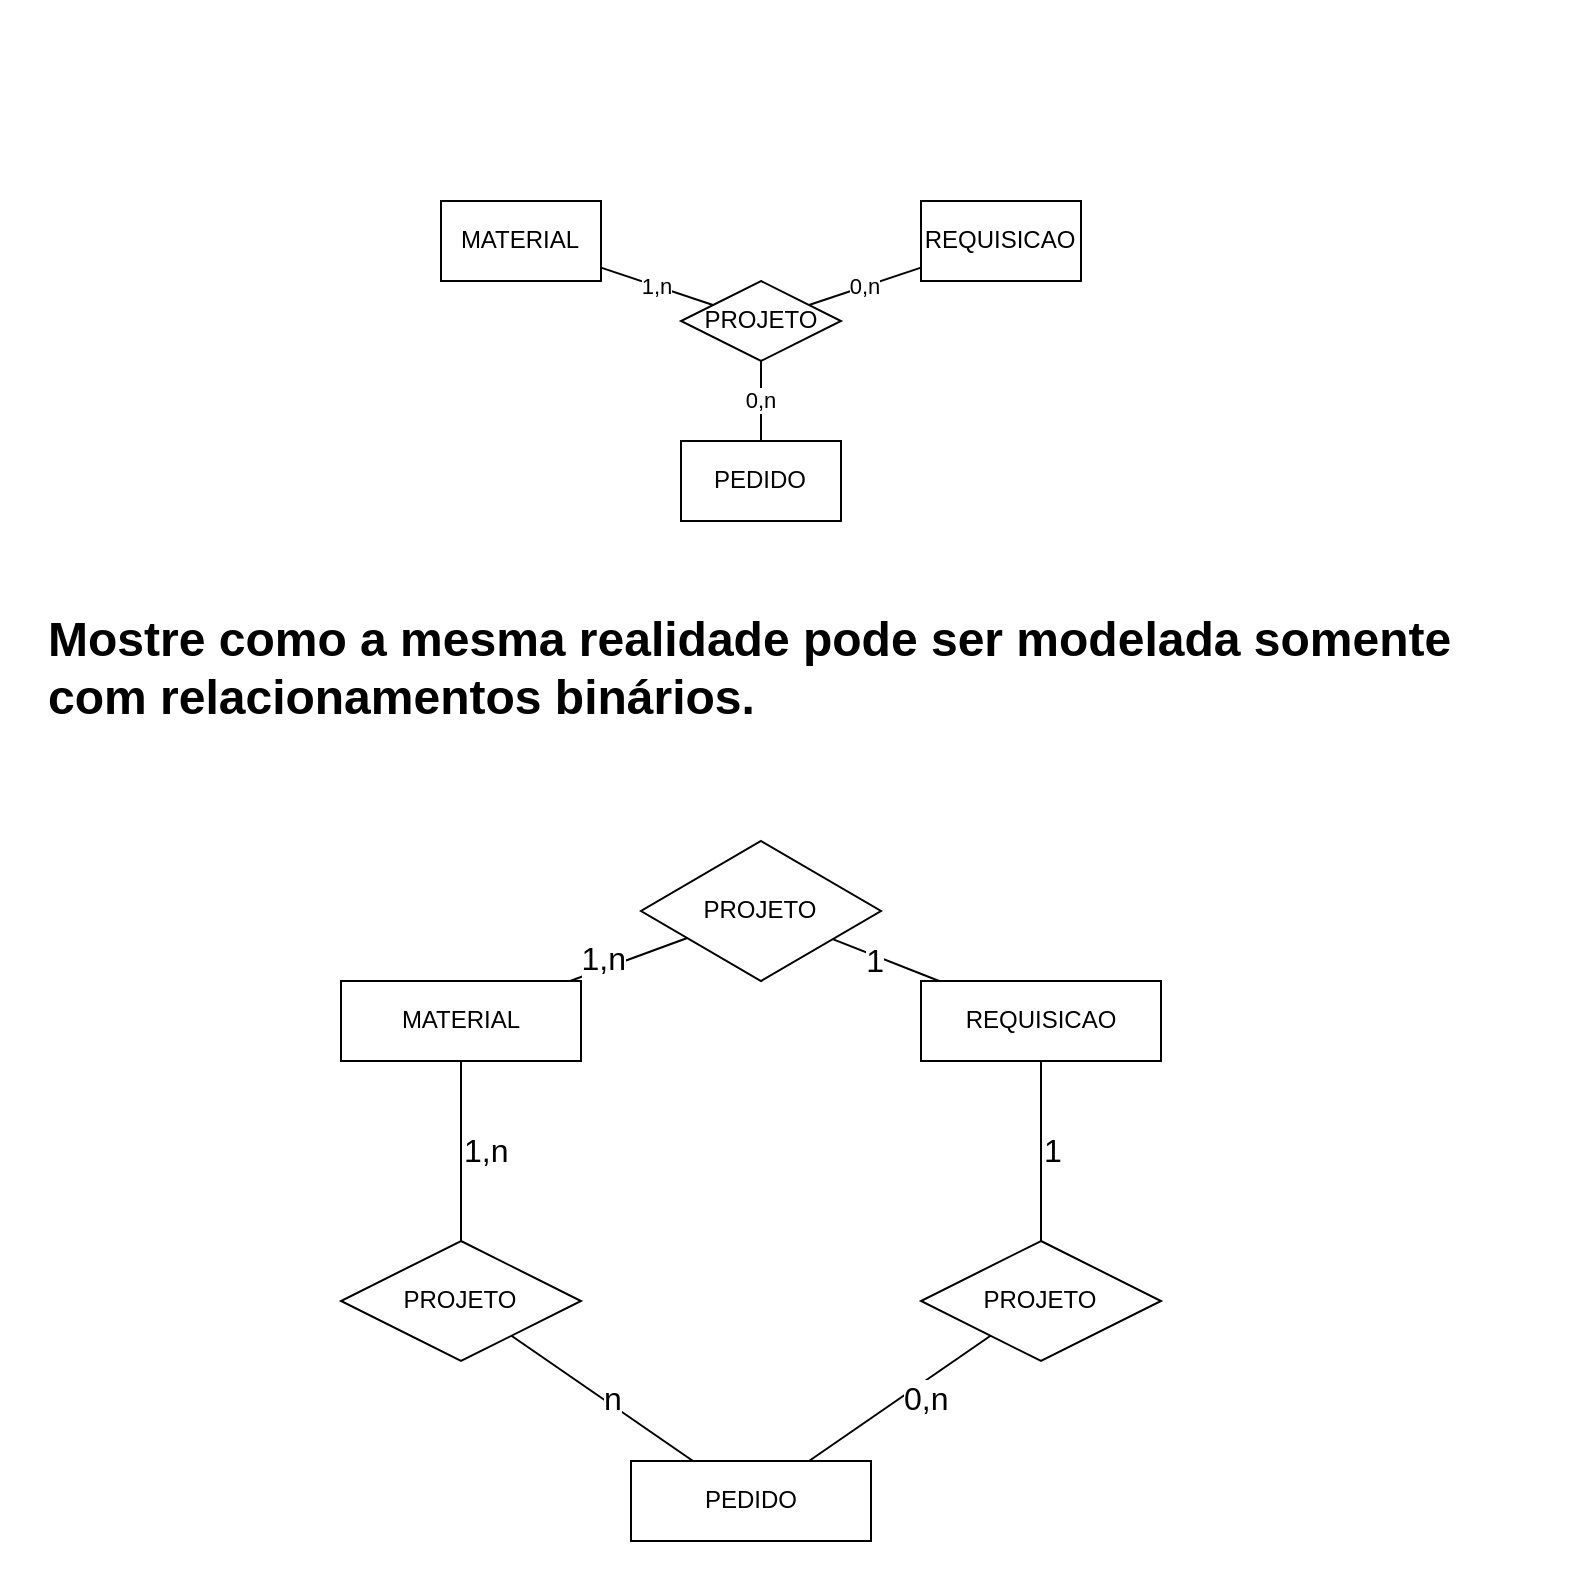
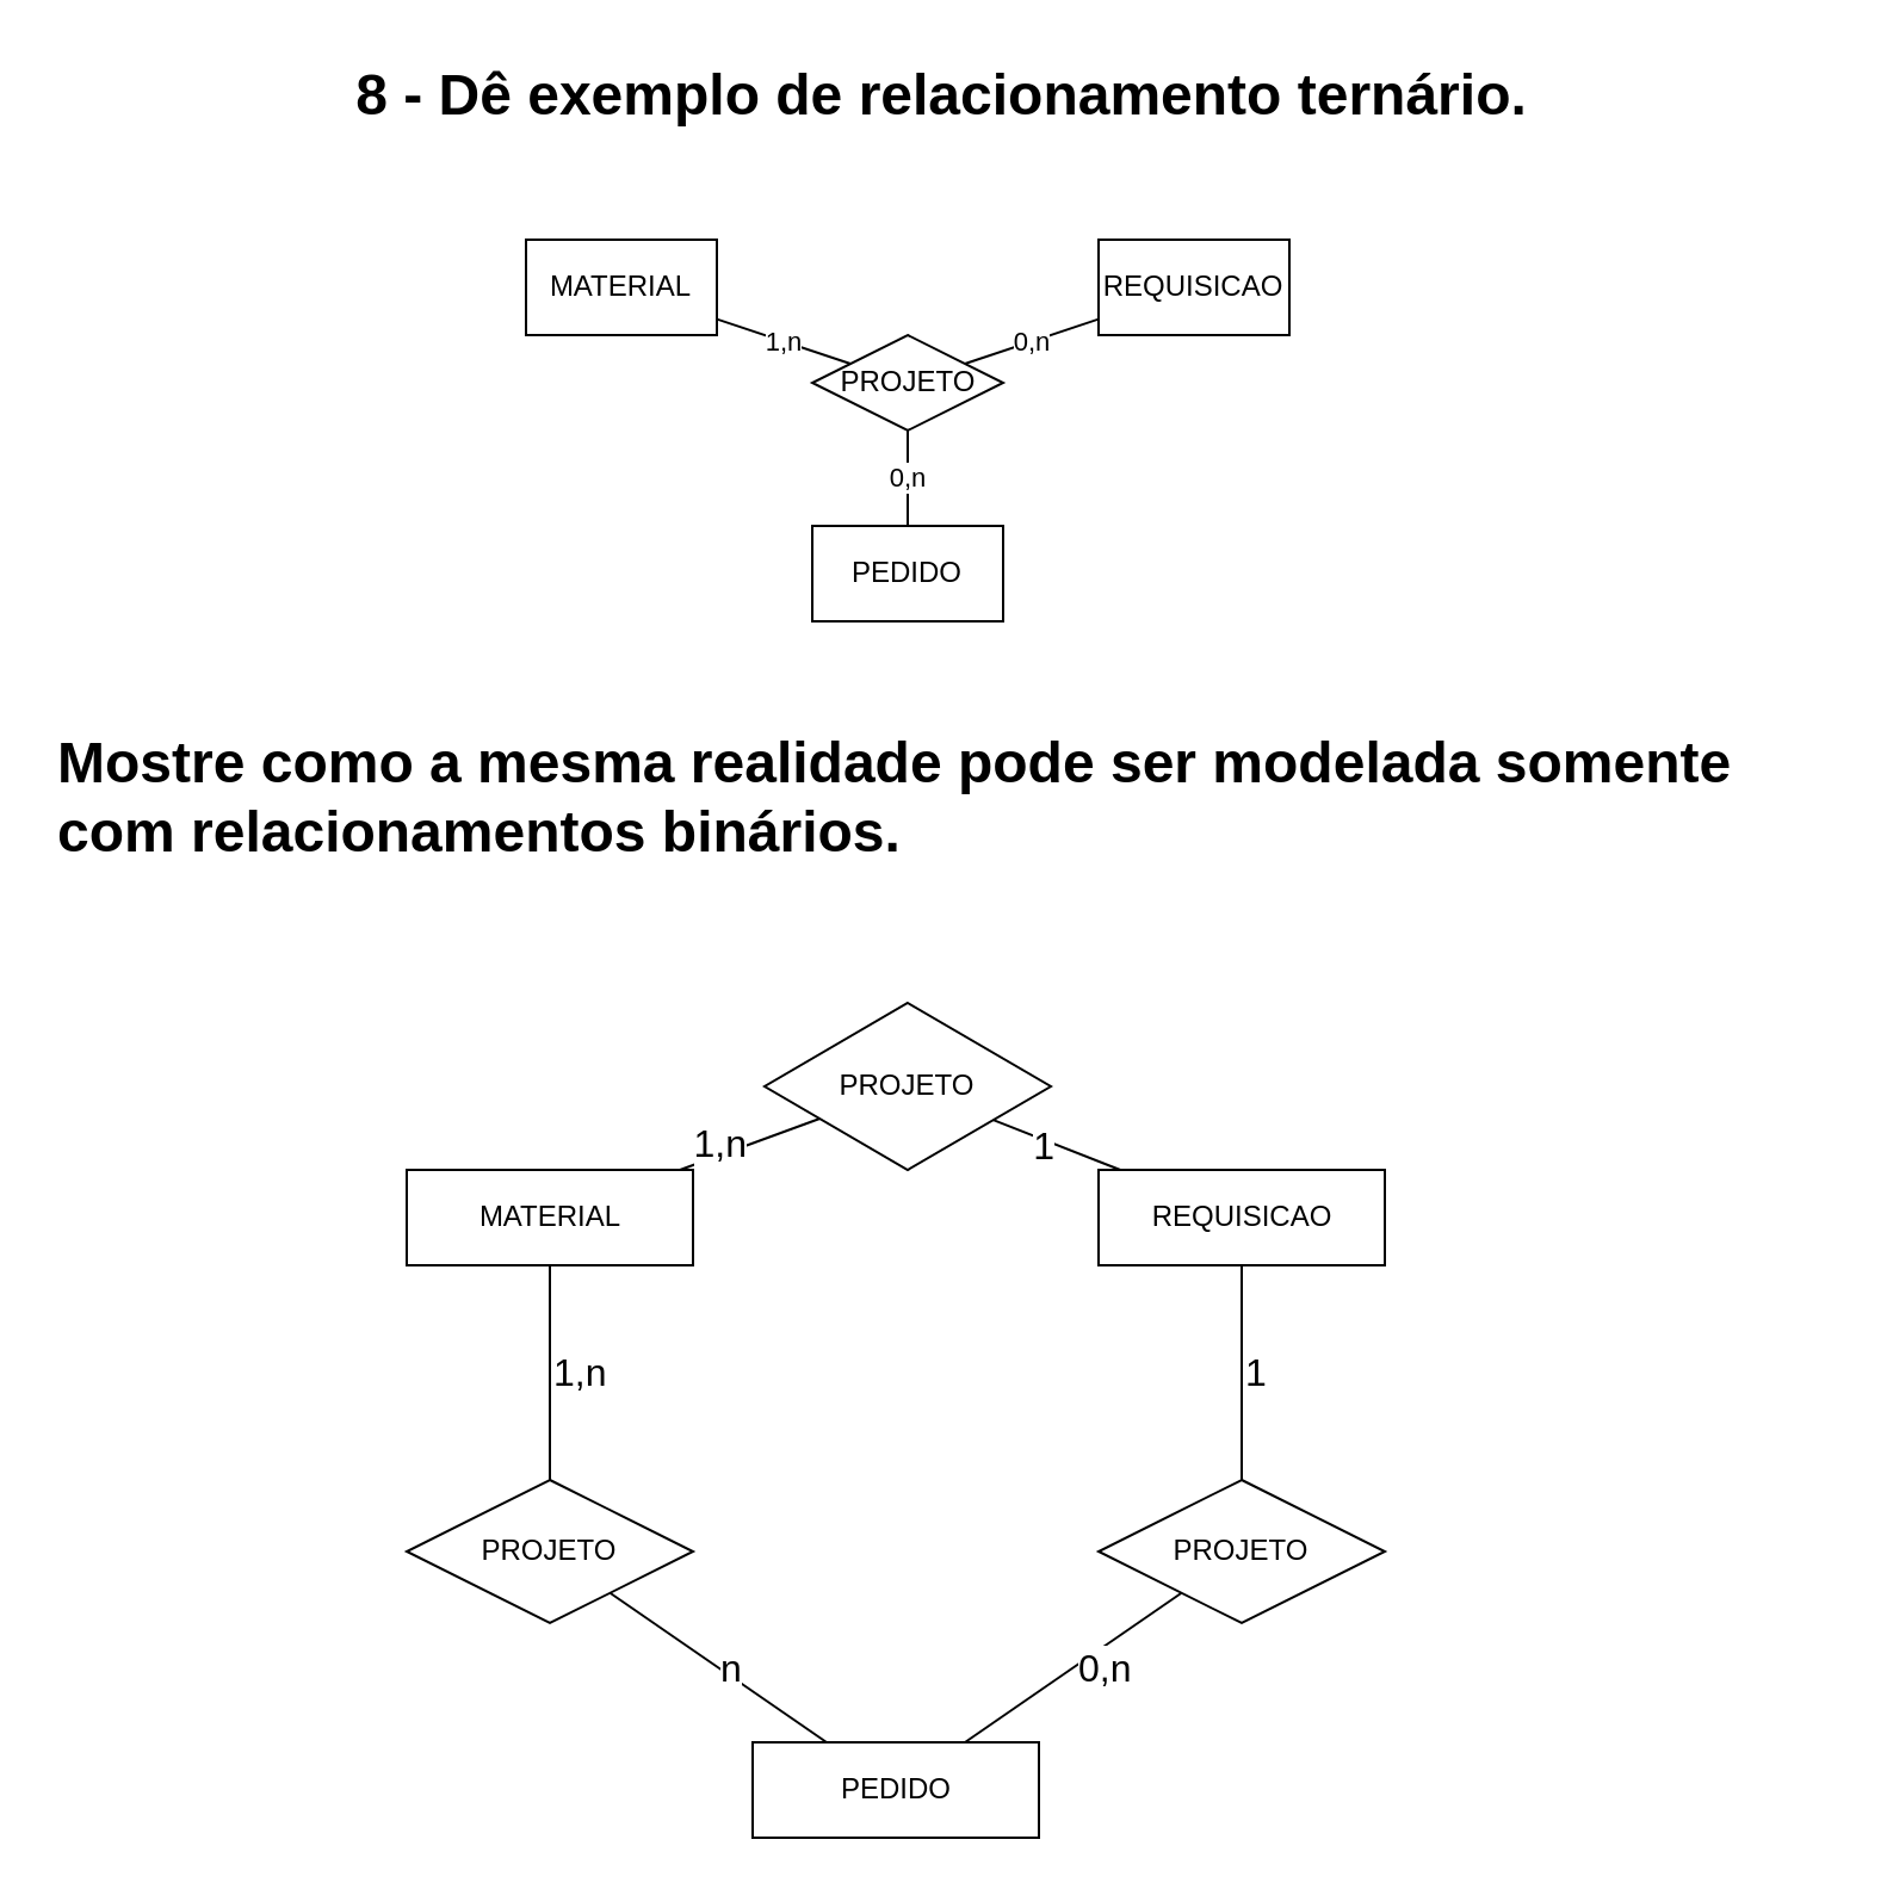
  <mxCell id="0" />
  <mxCell id="1" parent="0" />
+ <mxCell id="2" value="&lt;h1&gt;8 - Dê exemplo de relacionamento ternário.&lt;/h1&gt;" style="text;html=1;strokeColor=none;fillColor=none;spacing=5;spacingTop=-20;whiteSpace=wrap;overflow=hidden;rounded=0;align=center;verticalAlign=top;" parent="1" vertex="1"><mxGeometry x="20" y="20" width="749" height="40" as="geometry" /></mxCell>
  <mxCell id="3" value="1,n" style="edgeStyle=none;rounded=0;orthogonalLoop=1;jettySize=auto;html=1;endArrow=none;endFill=0;" parent="1" source="4" target="9" edge="1"><mxGeometry relative="1" as="geometry" /></mxCell>
  <mxCell id="4" value="MATERIAL" style="whiteSpace=wrap;html=1;align=center;" parent="1" vertex="1"><mxGeometry x="220" y="100" width="80" height="40" as="geometry" /></mxCell>
  <mxCell id="5" value="0,n" style="edgeStyle=none;rounded=0;orthogonalLoop=1;jettySize=auto;html=1;endArrow=none;endFill=0;" parent="1" source="6" target="9" edge="1"><mxGeometry relative="1" as="geometry" /></mxCell>
  <mxCell id="6" value="REQUISICAO" style="whiteSpace=wrap;html=1;align=center;" parent="1" vertex="1"><mxGeometry x="460" y="100" width="80" height="40" as="geometry" /></mxCell>
  <mxCell id="7" value="0,n" style="edgeStyle=none;rounded=0;orthogonalLoop=1;jettySize=auto;html=1;endArrow=none;endFill=0;" parent="1" source="8" target="9" edge="1"><mxGeometry relative="1" as="geometry" /></mxCell>
  <mxCell id="8" value="PEDIDO" style="whiteSpace=wrap;html=1;align=center;" parent="1" vertex="1"><mxGeometry x="340" y="220" width="80" height="40" as="geometry" /></mxCell>
  <mxCell id="9" value="PROJETO" style="shape=rhombus;html=1;dashed=0;whitespace=wrap;perimeter=rhombusPerimeter;" parent="1" vertex="1"><mxGeometry x="340" y="140" width="80" height="40" as="geometry" /></mxCell>
  <mxCell id="10" value="&lt;h1 style=&quot;text-align: left&quot;&gt;Mostre como a mesma realidade pode ser modelada somente com relacionamentos binários.&lt;/h1&gt;" style="text;html=1;strokeColor=none;fillColor=none;spacing=5;spacingTop=-20;whiteSpace=wrap;overflow=hidden;rounded=0;align=center;verticalAlign=top;" parent="1" vertex="1"><mxGeometry x="20" y="300" width="749" height="80" as="geometry" /></mxCell>
  <mxCell id="11" value="0,n" style="edgeStyle=none;rounded=0;orthogonalLoop=1;jettySize=auto;html=1;endArrow=none;endFill=0;fontSize=16;labelPosition=right;verticalLabelPosition=middle;align=left;verticalAlign=middle;labelBackgroundColor=#ffffff;" edge="1" parent="1" source="21" target="16"><mxGeometry relative="1" as="geometry"><mxPoint x="408.75" y="550" as="sourcePoint" /></mxGeometry></mxCell>
  <mxCell id="12" value="1" style="edgeStyle=none;rounded=0;orthogonalLoop=1;jettySize=auto;html=1;endArrow=none;endFill=0;fontSize=16;labelPosition=left;verticalLabelPosition=middle;align=right;verticalAlign=middle;labelBackgroundColor=#ffffff;" edge="1" parent="1" source="19" target="14"><mxGeometry relative="1" as="geometry"><mxPoint x="351.5" y="550" as="sourcePoint" /></mxGeometry></mxCell>
  <mxCell id="13" value="MATERIAL" style="html=1;dashed=0;whitespace=wrap;labelBackgroundColor=none;" vertex="1" parent="1"><mxGeometry x="170" y="490" width="120" height="40" as="geometry" /></mxCell>
  <mxCell id="14" value="REQUISICAO" style="html=1;dashed=0;whitespace=wrap;labelBackgroundColor=none;" vertex="1" parent="1"><mxGeometry x="460" y="490" width="120" height="40" as="geometry" /></mxCell>
  <mxCell id="15" value="n" style="edgeStyle=none;rounded=0;orthogonalLoop=1;jettySize=auto;html=1;endArrow=none;endFill=0;fontSize=16;labelPosition=right;verticalLabelPosition=middle;align=left;verticalAlign=middle;labelBackgroundColor=#ffffff;" edge="1" parent="1" source="17" target="16"><mxGeometry relative="1" as="geometry"><mxPoint x="461.25" y="700" as="sourcePoint" /><mxPoint x="466" y="740" as="targetPoint" /></mxGeometry></mxCell>
  <mxCell id="16" value="PEDIDO" style="html=1;dashed=0;whitespace=wrap;labelBackgroundColor=none;" vertex="1" parent="1"><mxGeometry x="315" y="730" width="120" height="40" as="geometry" /></mxCell>
  <mxCell id="17" value="PROJETO" style="shape=rhombus;perimeter=rhombusPerimeter;whiteSpace=wrap;html=1;align=center;" vertex="1" parent="1"><mxGeometry x="170" y="620" width="120" height="60" as="geometry" /></mxCell>
  <mxCell id="18" value="1,n" style="edgeStyle=none;rounded=0;orthogonalLoop=1;jettySize=auto;html=1;endArrow=none;endFill=0;fontSize=16;labelPosition=right;verticalLabelPosition=middle;align=left;verticalAlign=middle;labelBackgroundColor=#ffffff;" edge="1" parent="1" source="13" target="17"><mxGeometry relative="1" as="geometry"><mxPoint x="380" y="670" as="sourcePoint" /><mxPoint x="380" y="830" as="targetPoint" /></mxGeometry></mxCell>
  <mxCell id="19" value="PROJETO" style="shape=rhombus;perimeter=rhombusPerimeter;whiteSpace=wrap;html=1;align=center;" vertex="1" parent="1"><mxGeometry x="320" y="420" width="120" height="70" as="geometry" /></mxCell>
  <mxCell id="20" value="1,n" style="edgeStyle=none;rounded=0;orthogonalLoop=1;jettySize=auto;html=1;endArrow=none;endFill=0;fontSize=16;labelPosition=left;verticalLabelPosition=middle;align=right;verticalAlign=middle;labelBackgroundColor=#ffffff;" edge="1" parent="1" source="13" target="19"><mxGeometry relative="1" as="geometry"><mxPoint x="291.111" y="470" as="sourcePoint" /><mxPoint x="363.439" y="600.191" as="targetPoint" /></mxGeometry></mxCell>
  <mxCell id="21" value="PROJETO" style="shape=rhombus;perimeter=rhombusPerimeter;whiteSpace=wrap;html=1;align=center;" vertex="1" parent="1"><mxGeometry x="460" y="620" width="120" height="60" as="geometry" /></mxCell>
  <mxCell id="22" value="1" style="edgeStyle=none;rounded=0;orthogonalLoop=1;jettySize=auto;html=1;endArrow=none;endFill=0;fontSize=16;labelPosition=right;verticalLabelPosition=middle;align=left;verticalAlign=middle;labelBackgroundColor=none;" edge="1" parent="1" source="14" target="21"><mxGeometry relative="1" as="geometry"><mxPoint x="468.889" y="470" as="sourcePoint" /><mxPoint x="396.561" y="600.191" as="targetPoint" /></mxGeometry></mxCell>
